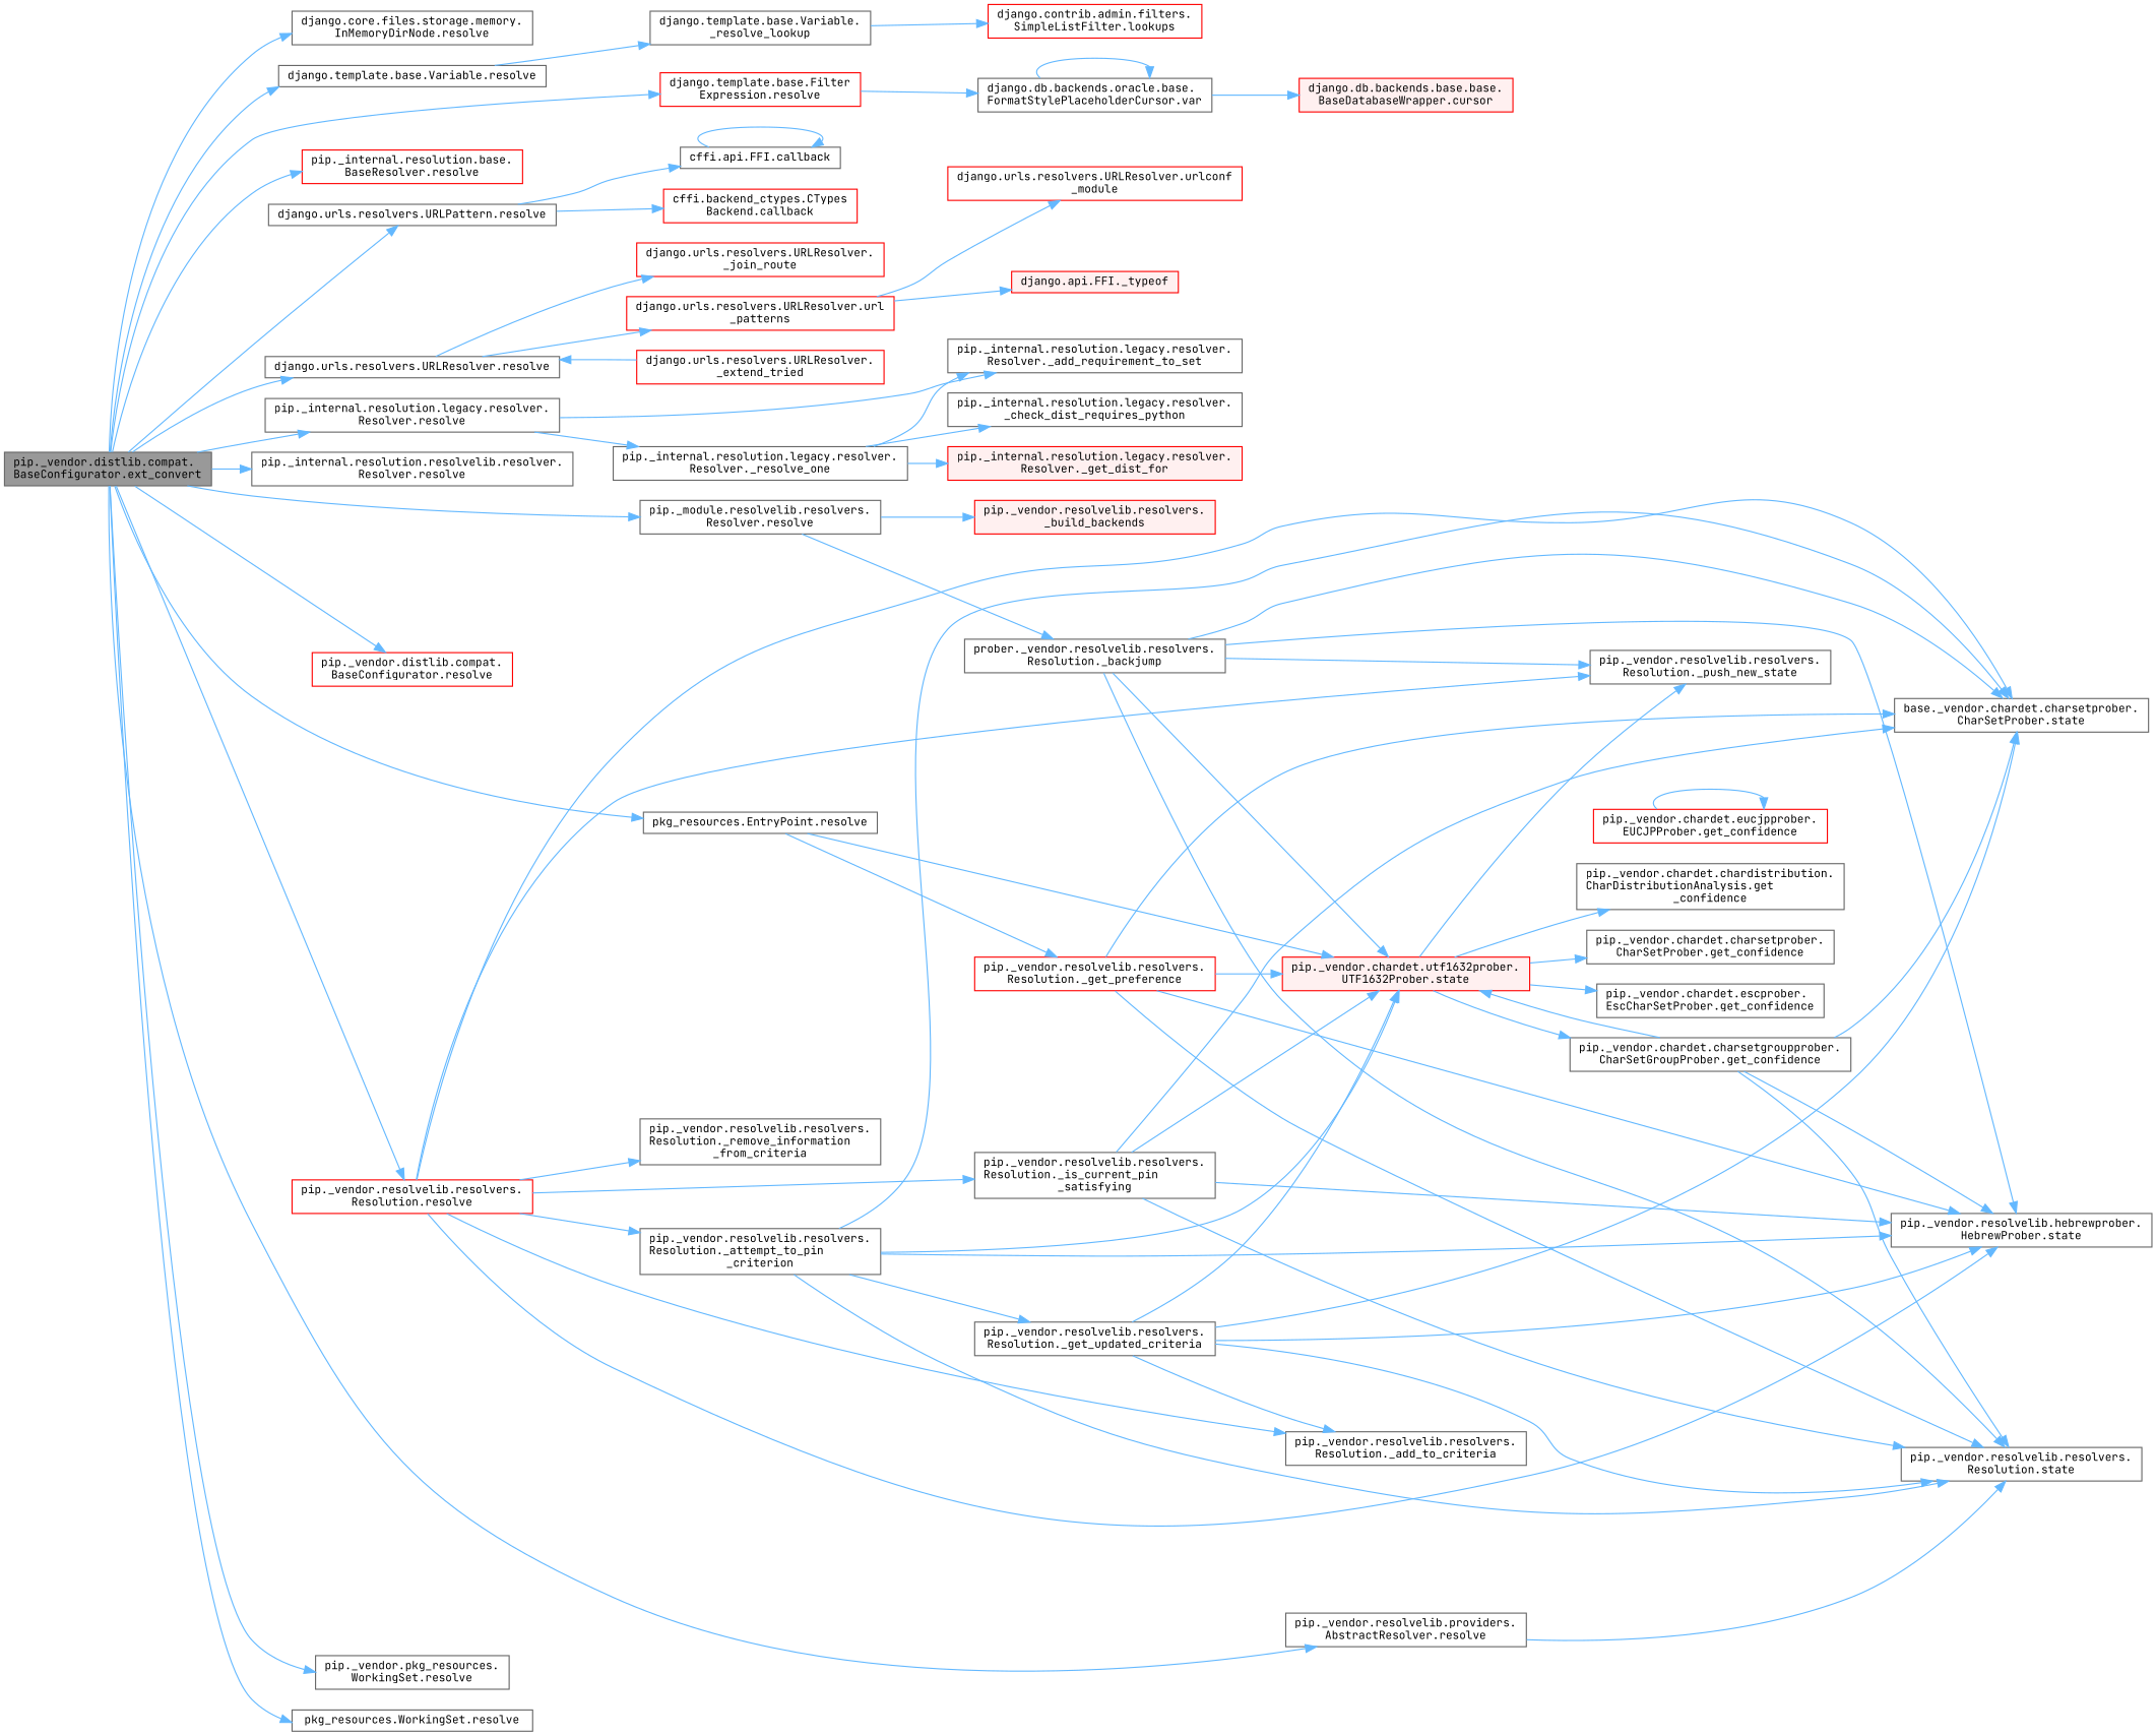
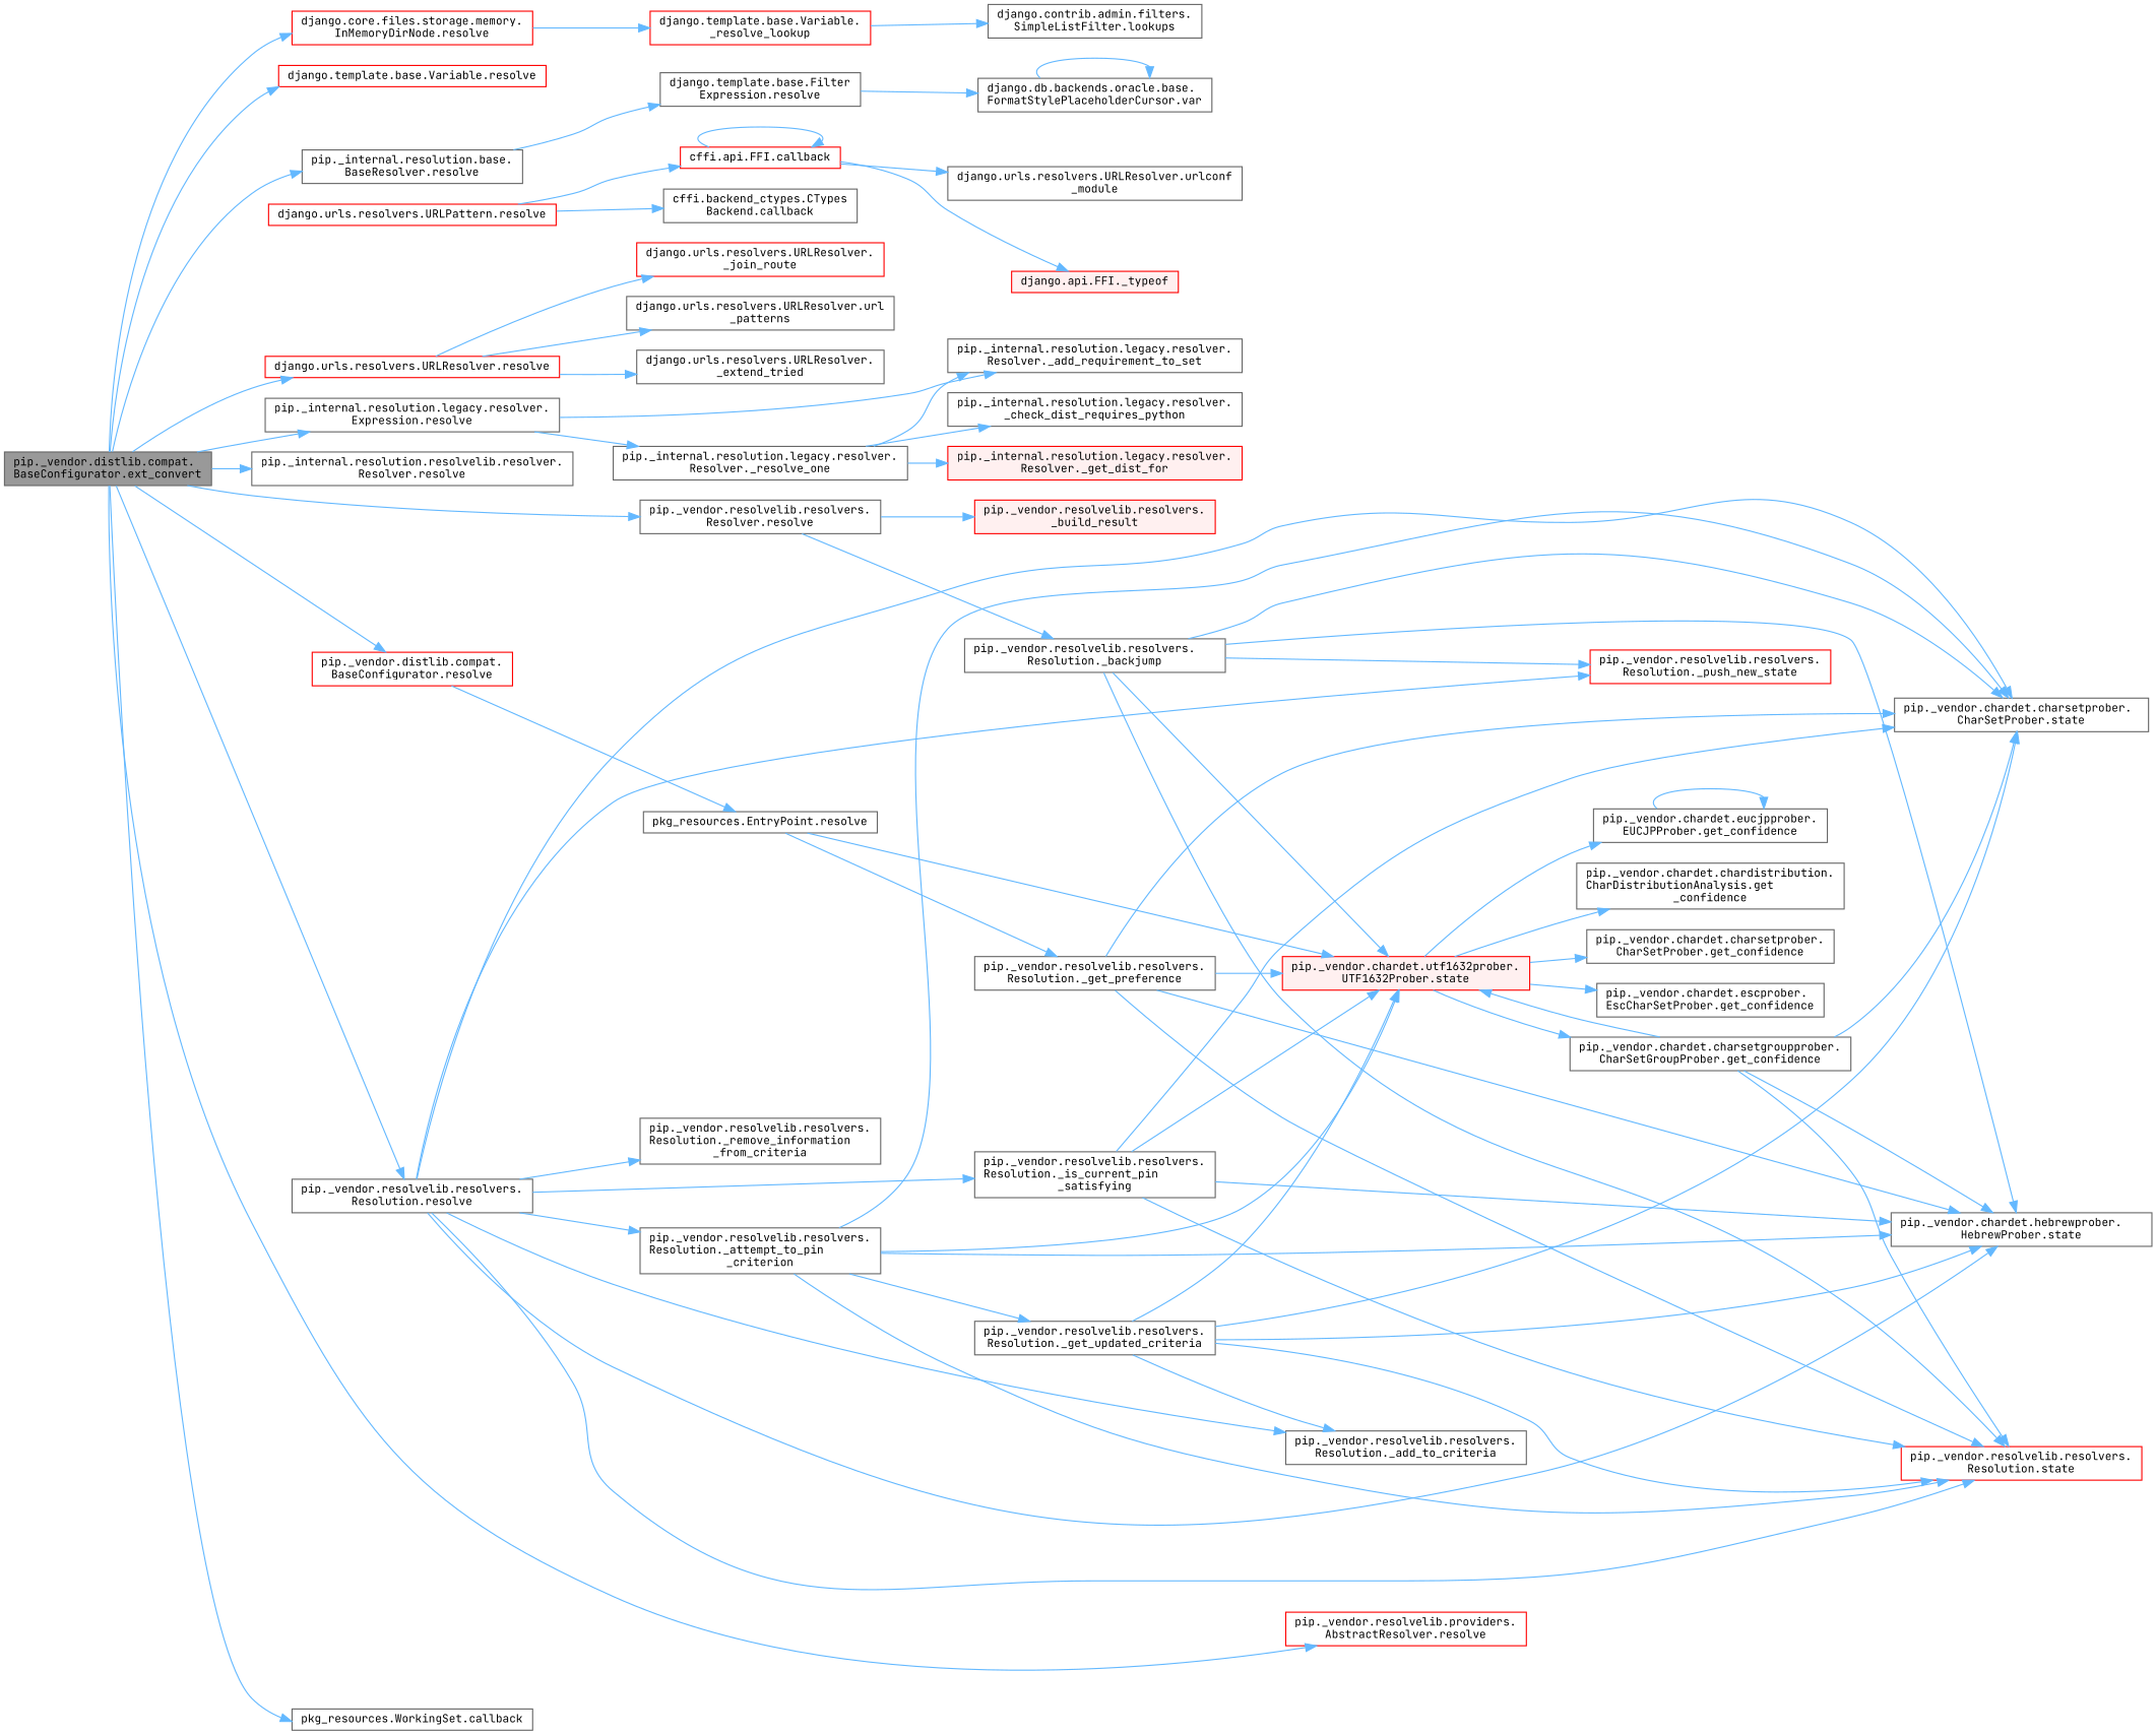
  digraph {
    fontname="JetBrains Mono"
    rankdir=LR
    node [color=grey40 fillcolor=white fontname="JetBrains Mono" fontsize=10 shape=box style=filled]
    edge [color=steelblue1 fontname="JetBrains Mono" fontsize=10 labelfontname=Helvetica labelfontsize=10 style=solid]
    n1 [color=gray40 fillcolor=grey60 fontcolor=black height=0.2 label="pip._vendor.distlib.compat.\lBaseConfigurator.ext_convert" width=0.4]
-   n2 [height=0.2 label="django.core.files.storage.memory.\lInMemoryDirNode.resolve" width=0.4]
-   n3 [color=red height=0.2 label="django.template.base.Filter\lExpression.resolve" width=0.4]
-   n4 [height=0.2 label="django.template.base.Variable.resolve" width=0.4]
-   n5 [height=0.2 label="django.urls.resolvers.URLPattern.resolve" width=0.4]
-   n6 [height=0.2 label="django.urls.resolvers.URLResolver.resolve" width=0.4]
-   n7 [color=red height=0.2 label="pip._internal.resolution.base.\lBaseResolver.resolve" width=0.4]
-   n8 [height=0.2 label="pip._internal.resolution.legacy.resolver.\lResolver.resolve" width=0.4]
+   n2 [color=red height=0.2 label="django.core.files.storage.memory.\lInMemoryDirNode.resolve" width=0.4]
+   n3 [height=0.2 label="django.template.base.Filter\lExpression.resolve" width=0.4]
+   n4 [color=red height=0.2 label="django.template.base.Variable.resolve" width=0.4]
+   n5 [color=red height=0.2 label="django.urls.resolvers.URLPattern.resolve" width=0.4]
+   n6 [color=red height=0.2 label="django.urls.resolvers.URLResolver.resolve" width=0.4]
+   n7 [height=0.2 label="pip._internal.resolution.base.\lBaseResolver.resolve" width=0.4]
+   n8 [height=0.2 label="pip._internal.resolution.legacy.resolver.\lExpression.resolve" width=0.4]
    n9 [height=0.2 label="pip._internal.resolution.resolvelib.resolver.\lResolver.resolve" width=0.4]
    n10 [color=red height=0.2 label="pip._vendor.distlib.compat.\lBaseConfigurator.resolve" width=0.4]
-   n11 [height=0.2 label="pip._vendor.pkg_resources.\lWorkingSet.resolve" width=0.4]
-   n12 [height=0.2 label="pip._vendor.resolvelib.providers.\lAbstractResolver.resolve" width=0.4]
-   n13 [color=red height=0.2 label="pip._vendor.resolvelib.resolvers.\lResolution.resolve" width=0.4]
-   n14 [height=0.2 label="pip._module.resolvelib.resolvers.\lResolver.resolve" width=0.4]
+   n12 [color=red height=0.2 label="pip._vendor.resolvelib.providers.\lAbstractResolver.resolve" width=0.4]
+   n13 [height=0.2 label="pip._vendor.resolvelib.resolvers.\lResolution.resolve" width=0.4]
+   n14 [height=0.2 label="pip._vendor.resolvelib.resolvers.\lResolver.resolve" width=0.4]
    n15 [height=0.2 label="pkg_resources.EntryPoint.resolve" width=0.4]
-   n16 [height=0.2 label="pkg_resources.WorkingSet.resolve" width=0.4]
+   n16 [height=0.2 label="pkg_resources.WorkingSet.callback" width=0.4]
    n17 [height=0.2 label="django.db.backends.oracle.base.\lFormatStylePlaceholderCursor.var" width=0.4]
-   n18 [height=0.2 label="django.template.base.Variable.\l_resolve_lookup" width=0.4]
-   n19 [height=0.2 label="cffi.api.FFI.callback" width=0.4]
-   n20 [color=red height=0.2 label="cffi.backend_ctypes.CTypes\lBackend.callback" width=0.4]
-   n21 [color=red height=0.2 label="django.urls.resolvers.URLResolver.\l_extend_tried" width=0.4]
+   n18 [color=red height=0.2 label="django.template.base.Variable.\l_resolve_lookup" width=0.4]
+   n19 [color=red height=0.2 label="cffi.api.FFI.callback" width=0.4]
+   n20 [height=0.2 label="cffi.backend_ctypes.CTypes\lBackend.callback" width=0.4]
+   n21 [height=0.2 label="django.urls.resolvers.URLResolver.\l_extend_tried" width=0.4]
    n22 [color=red height=0.2 label="django.urls.resolvers.URLResolver.\l_join_route" width=0.4]
-   n23 [color=red height=0.2 label="django.urls.resolvers.URLResolver.url\l_patterns" width=0.4]
+   n23 [height=0.2 label="django.urls.resolvers.URLResolver.url\l_patterns" width=0.4]
    n24 [height=0.2 label="pip._internal.resolution.legacy.resolver.\lResolver._add_requirement_to_set" width=0.4]
    n25 [height=0.2 label="pip._internal.resolution.legacy.resolver.\lResolver._resolve_one" width=0.4]
    n26 [height=0.2 label="pip._vendor.resolvelib.resolvers.\lResolution._add_to_criteria" width=0.4]
    n27 [height=0.2 label="pip._vendor.resolvelib.resolvers.\lResolution._attempt_to_pin\l_criterion" width=0.4]
-   n28 [height=0.2 label="base._vendor.chardet.charsetprober.\lCharSetProber.state" width=0.4]
-   n29 [height=0.2 label="pip._vendor.resolvelib.hebrewprober.\lHebrewProber.state" width=0.4]
-   n30 [height=0.2 label="pip._vendor.resolvelib.resolvers.\lResolution.state" width=0.4]
-   n31 [height=0.2 label="pip._vendor.resolvelib.resolvers.\lResolution._push_new_state" width=0.4]
+   n28 [height=0.2 label="pip._vendor.chardet.charsetprober.\lCharSetProber.state" width=0.4]
+   n29 [height=0.2 label="pip._vendor.chardet.hebrewprober.\lHebrewProber.state" width=0.4]
+   n30 [color=red height=0.2 label="pip._vendor.resolvelib.resolvers.\lResolution.state" width=0.4]
+   n31 [color=red height=0.2 label="pip._vendor.resolvelib.resolvers.\lResolution._push_new_state" width=0.4]
    n32 [height=0.2 label="pip._vendor.resolvelib.resolvers.\lResolution._is_current_pin\l_satisfying" width=0.4]
    n33 [height=0.2 label="pip._vendor.resolvelib.resolvers.\lResolution._remove_information\l_from_criteria" width=0.4]
-   n34 [height=0.2 label="prober._vendor.resolvelib.resolvers.\lResolution._backjump" width=0.4]
-   n35 [color=red fillcolor="#FFF0F0" height=0.2 label="pip._vendor.resolvelib.resolvers.\l_build_backends" width=0.4]
+   n34 [height=0.2 label="pip._vendor.resolvelib.resolvers.\lResolution._backjump" width=0.4]
+   n35 [color=red fillcolor="#FFF0F0" height=0.2 label="pip._vendor.resolvelib.resolvers.\l_build_result" width=0.4]
    n36 [color=red fillcolor="#FFF0F0" height=0.2 label="pip._vendor.chardet.utf1632prober.\lUTF1632Prober.state" width=0.4]
-   n37 [color=red height=0.2 label="pip._vendor.resolvelib.resolvers.\lResolution._get_preference" width=0.4]
-   n38 [color=red fillcolor="#FFF0F0" height=0.2 label="django.db.backends.base.base.\lBaseDatabaseWrapper.cursor" width=0.4]
-   n39 [color=red height=0.2 label="django.contrib.admin.filters.\lSimpleListFilter.lookups" width=0.4]
+   n37 [height=0.2 label="pip._vendor.resolvelib.resolvers.\lResolution._get_preference" width=0.4]
+   n39 [height=0.2 label="django.contrib.admin.filters.\lSimpleListFilter.lookups" width=0.4]
    n40 [color=red fillcolor="#FFF0F0" height=0.2 label="django.api.FFI._typeof" width=0.4]
-   n41 [color=red height=0.2 label="django.urls.resolvers.URLResolver.urlconf\l_module" width=0.4]
+   n41 [height=0.2 label="django.urls.resolvers.URLResolver.urlconf\l_module" width=0.4]
    n42 [height=0.2 label="pip._internal.resolution.legacy.resolver.\l_check_dist_requires_python" width=0.4]
    n43 [color=red fillcolor="#FFF0F0" height=0.2 label="pip._internal.resolution.legacy.resolver.\lResolver._get_dist_for" width=0.4]
    n44 [height=0.2 label="pip._vendor.resolvelib.resolvers.\lResolution._get_updated_criteria" width=0.4]
    n45 [height=0.2 label="pip._vendor.chardet.chardistribution.\lCharDistributionAnalysis.get\l_confidence" width=0.4]
    n46 [height=0.2 label="pip._vendor.chardet.charsetgroupprober.\lCharSetGroupProber.get_confidence" width=0.4]
    n47 [height=0.2 label="pip._vendor.chardet.charsetprober.\lCharSetProber.get_confidence" width=0.4]
    n48 [height=0.2 label="pip._vendor.chardet.escprober.\lEscCharSetProber.get_confidence" width=0.4]
-   n49 [color=red height=0.2 label="pip._vendor.chardet.eucjpprober.\lEUCJPProber.get_confidence" width=0.4]
+   n49 [height=0.2 label="pip._vendor.chardet.eucjpprober.\lEUCJPProber.get_confidence" width=0.4]
    n1 -> n2
-   n1 -> n3
+   n7 -> n3
    n1 -> n4
-   n1 -> n5
    n1 -> n6
    n1 -> n7
    n1 -> n8
    n1 -> n9
    n1 -> n10
-   n1 -> n11
    n1 -> n12
    n1 -> n13
    n1 -> n14
-   n1 -> n15
+   n10 -> n15
    n1 -> n16
    n3 -> n17
-   n4 -> n18
+   n2 -> n18
    n5 -> n19
    n5 -> n20
-   n21 -> n6
+   n6 -> n21
    n6 -> n22
    n6 -> n23
    n8 -> n24
    n8 -> n25
    n13 -> n26
    n13 -> n27
    n13 -> n28
    n13 -> n29
-   n12 -> n30
+   n13 -> n30
    n13 -> n31
    n13 -> n32
    n13 -> n33
    n14 -> n34
    n14 -> n35
    n15 -> n36
    n15 -> n37
    n17 -> n17
-   n17 -> n38
    n18 -> n39
    n19 -> n19
-   n23 -> n40
-   n23 -> n41
+   n19 -> n40
+   n19 -> n41
    n25 -> n24
    n25 -> n42
    n25 -> n43
    n27 -> n28
    n27 -> n29
    n27 -> n30
    n27 -> n36
    n27 -> n44
    n32 -> n28
    n32 -> n29
    n32 -> n30
    n32 -> n36
    n34 -> n28
    n34 -> n29
    n34 -> n30
    n34 -> n31
    n34 -> n36
    n36 -> n45
    n36 -> n46
    n36 -> n47
    n36 -> n48
-   n36 -> n31
+   n36 -> n49
    n37 -> n28
    n37 -> n29
    n37 -> n30
    n37 -> n36
    n44 -> n26
    n44 -> n28
    n44 -> n29
    n44 -> n30
    n44 -> n36
    n46 -> n28
    n46 -> n29
    n46 -> n30
    n46 -> n36
    n49 -> n49
  }
